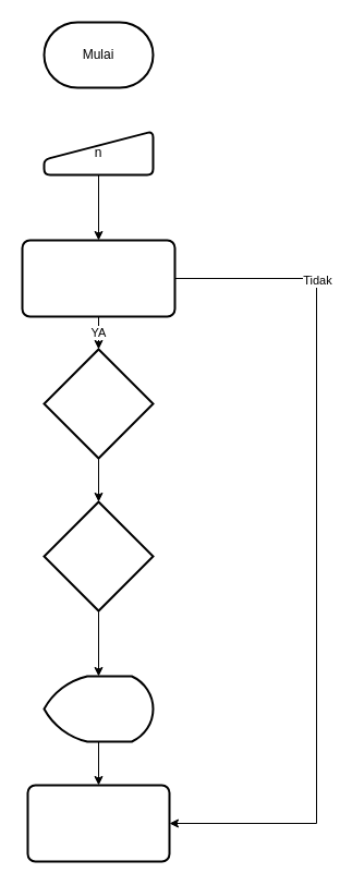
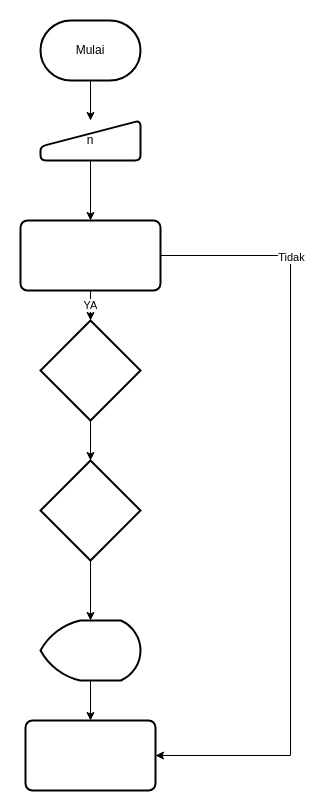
  <mxCell id="0" />
  <mxCell id="1" parent="0" />
+ <mxCell id="2" value="" style="edgeStyle=orthogonalEdgeStyle;rounded=0;orthogonalLoop=1;jettySize=auto;html=1;" edge="1" parent="1" source="3" target="5"><mxGeometry relative="1" as="geometry" /></mxCell>
  <mxCell id="3" value="Mulai" style="strokeWidth=2;html=1;shape=mxgraph.flowchart.terminator;whiteSpace=wrap;" vertex="1" parent="1"><mxGeometry x="40" y="20" width="100" height="60" as="geometry" /></mxCell>
  <mxCell id="4" value="" style="edgeStyle=orthogonalEdgeStyle;rounded=0;orthogonalLoop=1;jettySize=auto;html=1;" edge="1" parent="1" source="5" target="9"><mxGeometry relative="1" as="geometry" /></mxCell>
  <mxCell id="5" value="n" style="html=1;strokeWidth=2;shape=manualInput;whiteSpace=wrap;rounded=1;size=26;arcSize=11;" vertex="1" parent="1"><mxGeometry x="40" y="120" width="100" height="40" as="geometry" /></mxCell>
  <mxCell id="6" style="edgeStyle=orthogonalEdgeStyle;rounded=0;orthogonalLoop=1;jettySize=auto;html=1;exitX=1;exitY=0.5;exitDx=0;exitDy=0;entryX=1;entryY=0.5;entryDx=0;entryDy=0;" edge="1" parent="1" source="9" target="16"><mxGeometry relative="1" as="geometry"><Array as="points"><mxPoint x="290" y="255" /><mxPoint x="290" y="755" /></Array></mxGeometry></mxCell>
  <mxCell id="7" value="Tidak" style="edgeLabel;html=1;align=center;verticalAlign=middle;resizable=0;points=[];" vertex="1" connectable="0" parent="6"><mxGeometry x="-0.658" relative="1" as="geometry"><mxPoint as="offset" /></mxGeometry></mxCell>
  <mxCell id="8" value="YA" style="edgeStyle=orthogonalEdgeStyle;rounded=0;orthogonalLoop=1;jettySize=auto;html=1;" edge="1" parent="1" source="9" target="11"><mxGeometry relative="1" as="geometry" /></mxCell>
  <mxCell id="9" value="" style="rounded=1;whiteSpace=wrap;html=1;absoluteArcSize=1;arcSize=14;strokeWidth=2;" vertex="1" parent="1"><mxGeometry x="20" y="220" width="140" height="70" as="geometry" /></mxCell>
  <mxCell id="10" value="" style="edgeStyle=orthogonalEdgeStyle;rounded=0;orthogonalLoop=1;jettySize=auto;html=1;" edge="1" parent="1" source="11" target="13"><mxGeometry relative="1" as="geometry" /></mxCell>
  <mxCell id="11" value="" style="strokeWidth=2;html=1;shape=mxgraph.flowchart.decision;whiteSpace=wrap;" vertex="1" parent="1"><mxGeometry x="40" y="320" width="100" height="100" as="geometry" /></mxCell>
  <mxCell id="12" value="" style="edgeStyle=orthogonalEdgeStyle;rounded=0;orthogonalLoop=1;jettySize=auto;html=1;" edge="1" parent="1" source="13" target="15"><mxGeometry relative="1" as="geometry" /></mxCell>
  <mxCell id="13" value="" style="strokeWidth=2;html=1;shape=mxgraph.flowchart.decision;whiteSpace=wrap;" vertex="1" parent="1"><mxGeometry x="40" y="460" width="100" height="100" as="geometry" /></mxCell>
  <mxCell id="14" value="" style="edgeStyle=orthogonalEdgeStyle;rounded=0;orthogonalLoop=1;jettySize=auto;html=1;" edge="1" parent="1" source="15" target="16"><mxGeometry relative="1" as="geometry" /></mxCell>
  <mxCell id="15" value="" style="strokeWidth=2;html=1;shape=mxgraph.flowchart.display;whiteSpace=wrap;" vertex="1" parent="1"><mxGeometry x="40" y="620" width="100" height="60" as="geometry" /></mxCell>
  <mxCell id="16" value="" style="rounded=1;whiteSpace=wrap;html=1;absoluteArcSize=1;arcSize=14;strokeWidth=2;" vertex="1" parent="1"><mxGeometry x="25" y="720" width="130" height="70" as="geometry" /></mxCell>
